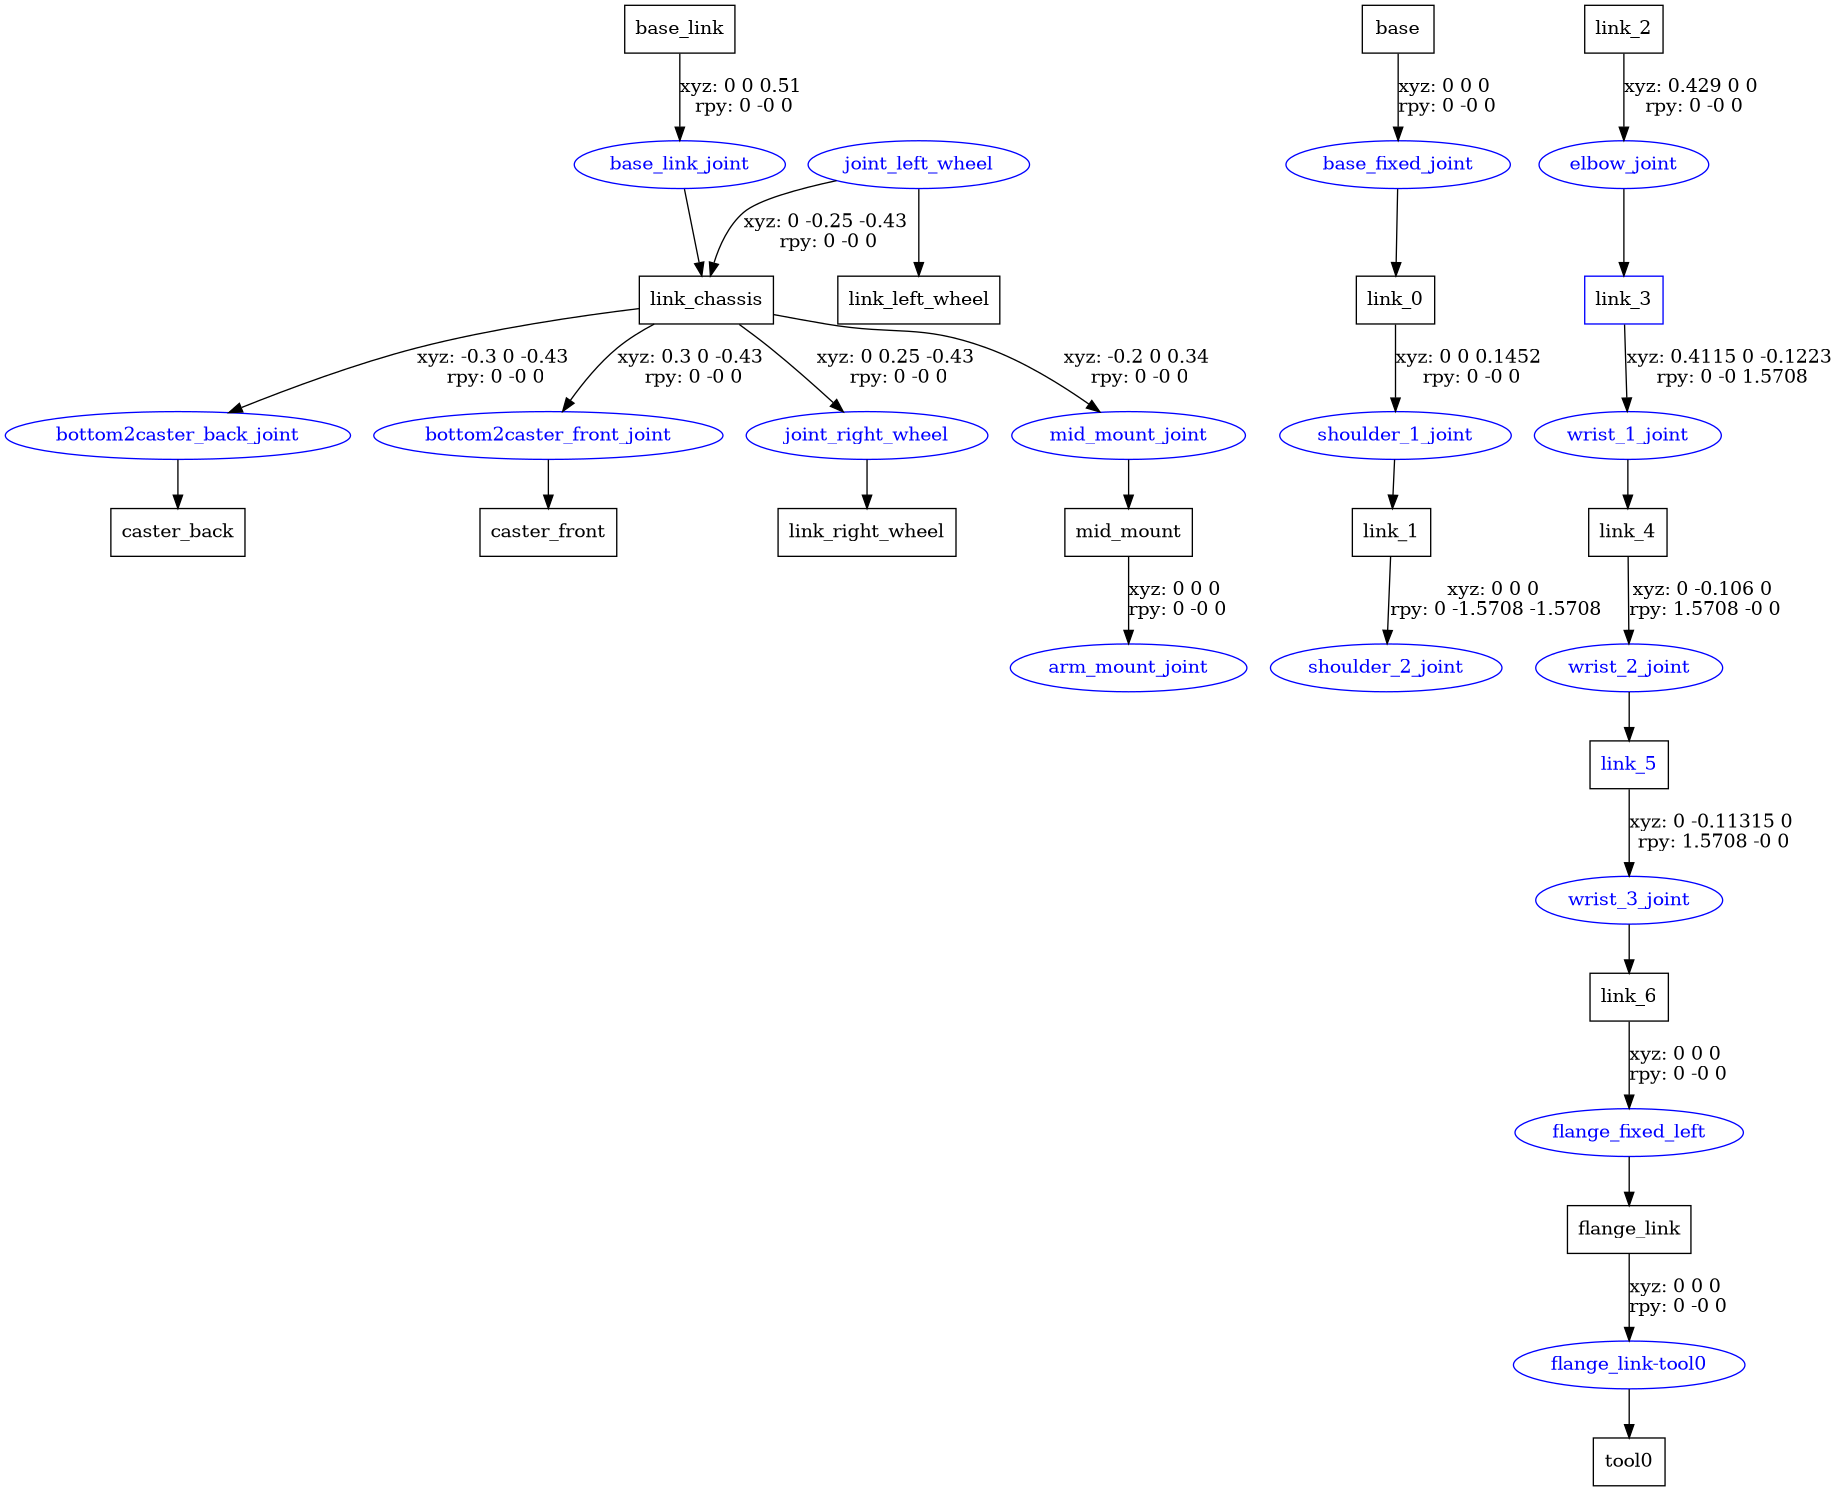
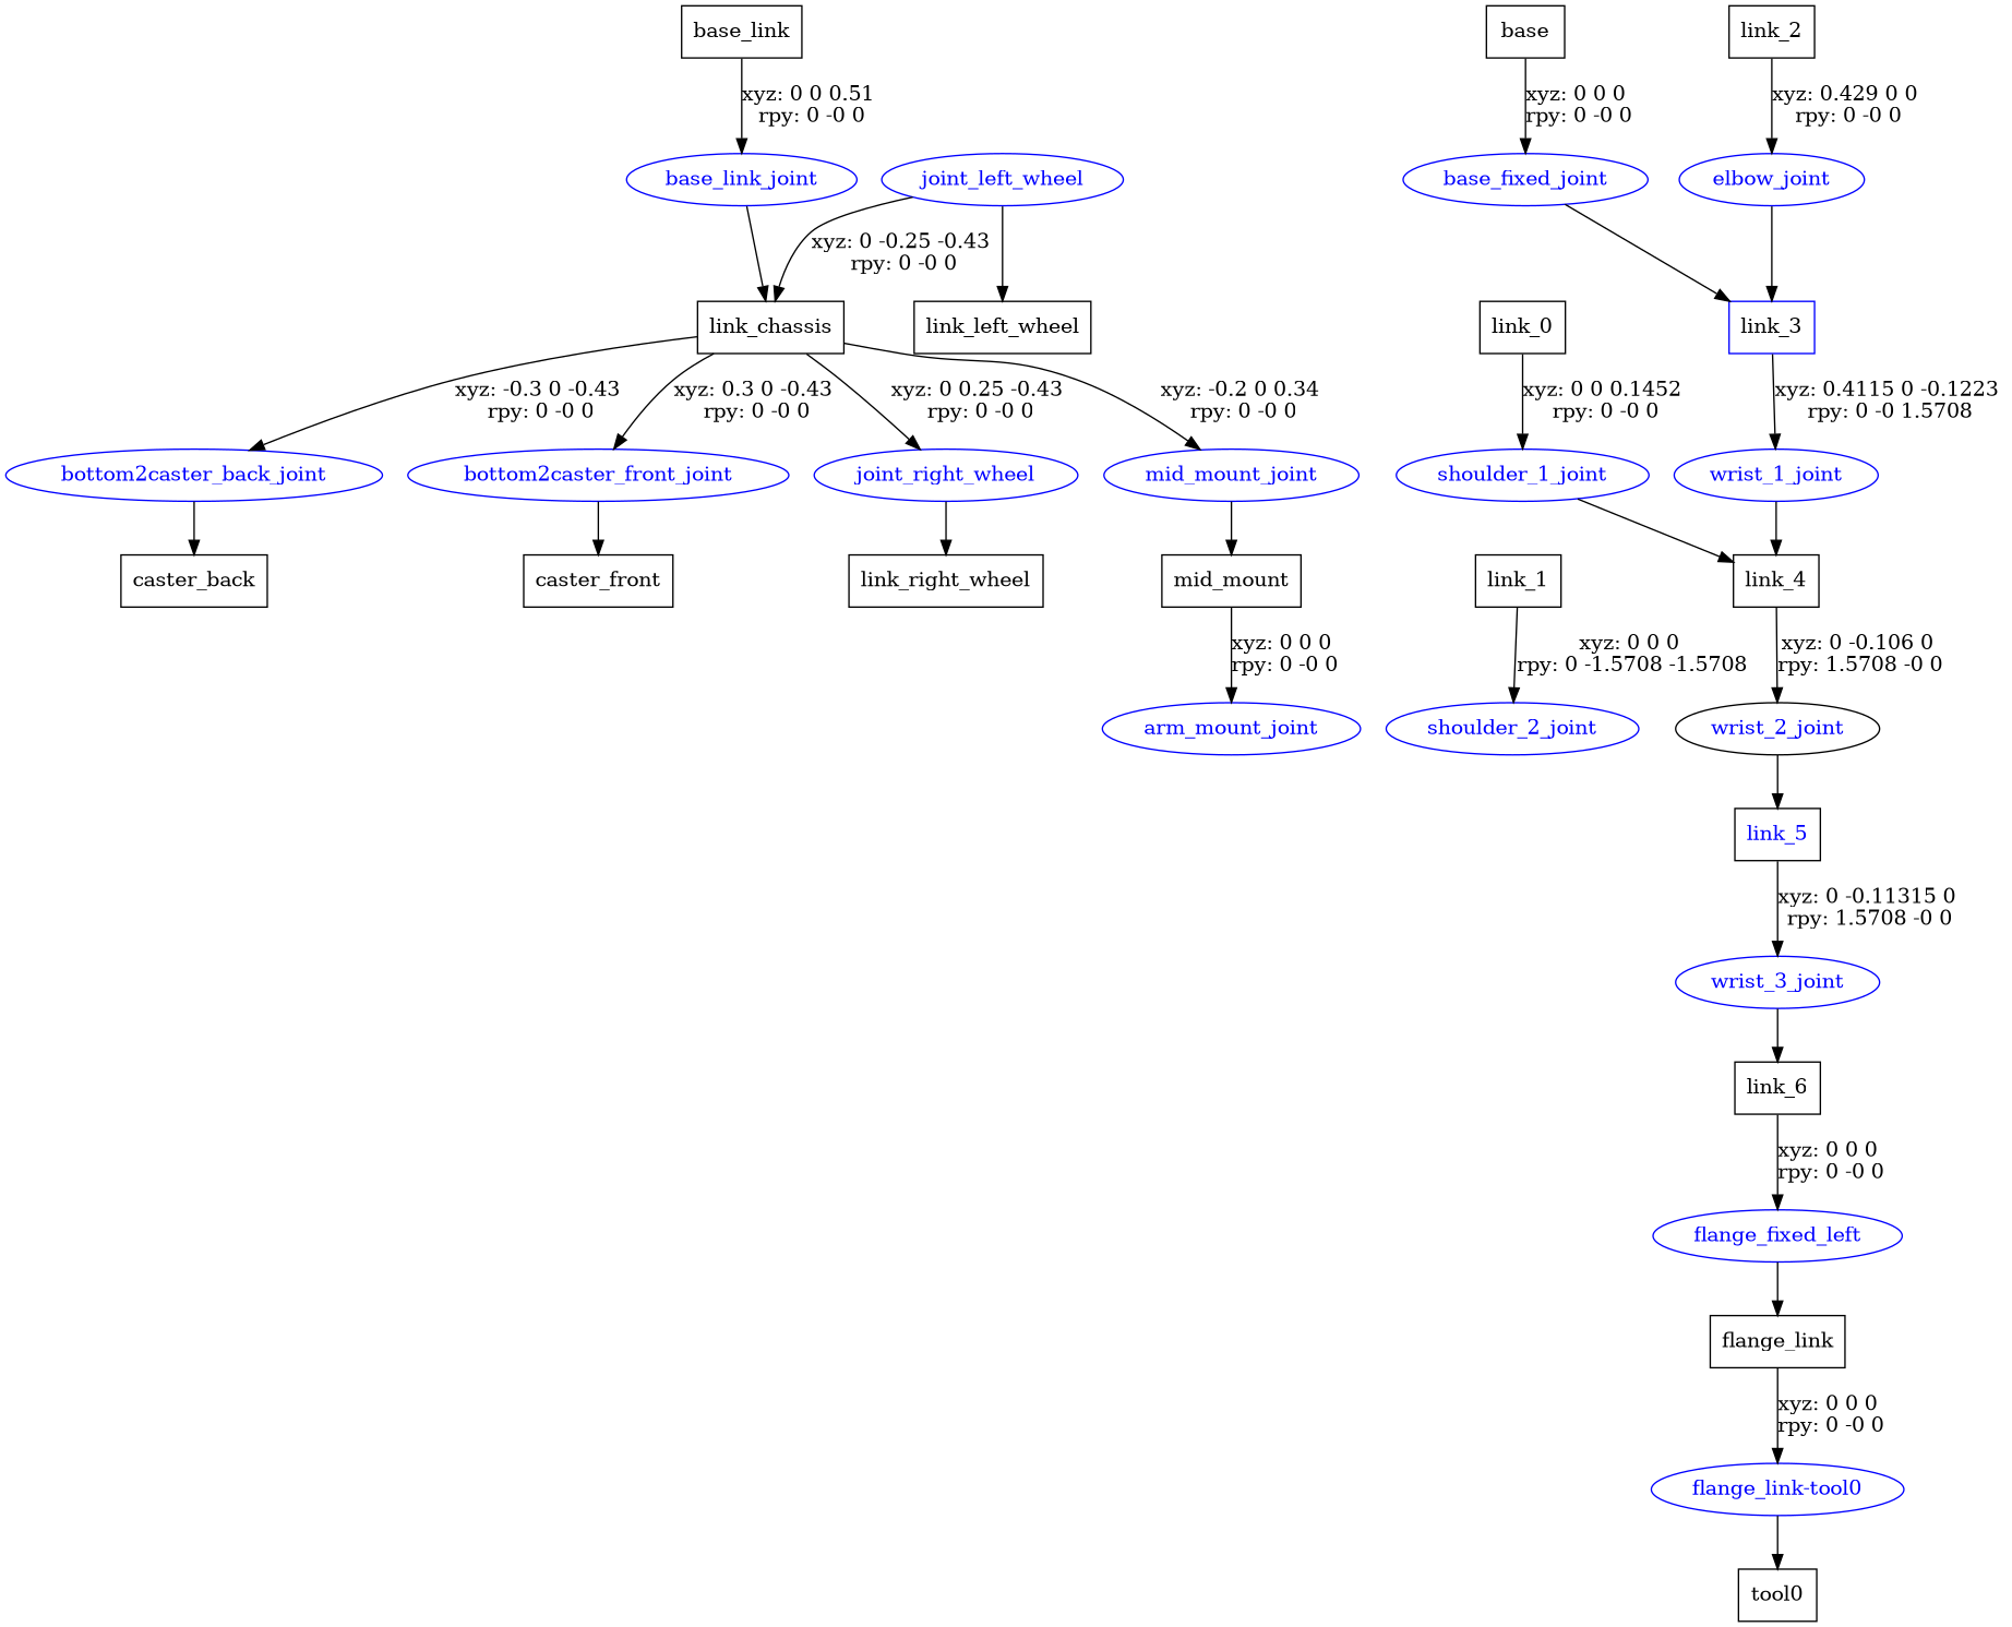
  digraph {
    node [shape=box color=blue fontcolor=blue]
    n1 [label=base_link color="" fontcolor=""]
    base_link_joint [shape=ellipse]
    n3 [label=link_chassis color="" fontcolor=""]
    bottom2caster_back_joint [shape=ellipse]
    bottom2caster_front_joint [shape=ellipse]
    joint_right_wheel [shape=ellipse]
    mid_mount_joint [shape=ellipse]
    n8 [label=caster_back color="" fontcolor=""]
    n9 [label=caster_front color="" fontcolor=""]
    joint_left_wheel [shape=ellipse]
    n11 [label=link_left_wheel color="" fontcolor=""]
    n12 [label=link_right_wheel color="" fontcolor=""]
    n13 [label=mid_mount color="" fontcolor=""]
    arm_mount_joint [shape=ellipse]
    n15 [label=base color="" fontcolor=""]
    base_fixed_joint [shape=ellipse]
    n17 [label=link_0 color="" fontcolor=""]
    shoulder_1_joint [shape=ellipse]
    n19 [label=link_1 color="" fontcolor=""]
    shoulder_2_joint [shape=ellipse]
    n21 [label=link_2 color="" fontcolor=""]
    elbow_joint [shape=ellipse]
    n23 [label=link_3 fontcolor=""]
    wrist_1_joint [shape=ellipse]
    n25 [label=link_4 color="" fontcolor=""]
-   wrist_2_joint [shape=ellipse]
+   wrist_2_joint [color=black shape=ellipse]
    n27 [label=link_5 color=""]
    wrist_3_joint [shape=ellipse]
    n29 [label=link_6 color="" fontcolor=""]
    n30 [label=flange_fixed_left shape=ellipse]
    n31 [label=flange_link color="" fontcolor=""]
    "flange_link-tool0" [shape=ellipse]
    n33 [label=tool0 color="" fontcolor=""]
    n1 -> base_link_joint [label="xyz: 0 0 0.51 \nrpy: 0 -0 0"]
    base_link_joint -> n3
    n3 -> bottom2caster_back_joint [label="xyz: -0.3 0 -0.43 \nrpy: 0 -0 0"]
    n3 -> bottom2caster_front_joint [label="xyz: 0.3 0 -0.43 \nrpy: 0 -0 0"]
    n3 -> joint_right_wheel [label="xyz: 0 0.25 -0.43 \nrpy: 0 -0 0"]
    n3 -> mid_mount_joint [label="xyz: -0.2 0 0.34 \nrpy: 0 -0 0"]
    bottom2caster_back_joint -> n8
    bottom2caster_front_joint -> n9
    joint_right_wheel -> n12
    mid_mount_joint -> n13
    joint_left_wheel -> n3 [label="xyz: 0 -0.25 -0.43 \nrpy: 0 -0 0"]
    joint_left_wheel -> n11
    n13 -> arm_mount_joint [label="xyz: 0 0 0 \nrpy: 0 -0 0"]
    n15 -> base_fixed_joint [label="xyz: 0 0 0 \nrpy: 0 -0 0"]
-   base_fixed_joint -> n17
+   base_fixed_joint -> n23
    n17 -> shoulder_1_joint [label="xyz: 0 0 0.1452 \nrpy: 0 -0 0"]
-   shoulder_1_joint -> n19
+   shoulder_1_joint -> n25
    n19 -> shoulder_2_joint [label="xyz: 0 0 0 \nrpy: 0 -1.5708 -1.5708"]
    n21 -> elbow_joint [label="xyz: 0.429 0 0 \nrpy: 0 -0 0"]
    elbow_joint -> n23
    n23 -> wrist_1_joint [label="xyz: 0.4115 0 -0.1223 \nrpy: 0 -0 1.5708"]
    wrist_1_joint -> n25
    n25 -> wrist_2_joint [label="xyz: 0 -0.106 0 \nrpy: 1.5708 -0 0"]
    wrist_2_joint -> n27
    n27 -> wrist_3_joint [label="xyz: 0 -0.11315 0 \nrpy: 1.5708 -0 0"]
    wrist_3_joint -> n29
    n29 -> n30 [label="xyz: 0 0 0 \nrpy: 0 -0 0"]
    n30 -> n31
    n31 -> "flange_link-tool0" [label="xyz: 0 0 0 \nrpy: 0 -0 0"]
    "flange_link-tool0" -> n33
  }
